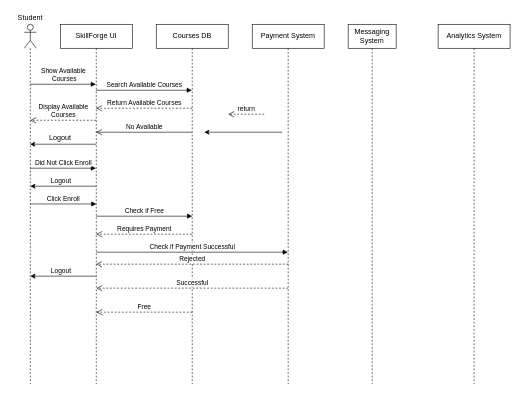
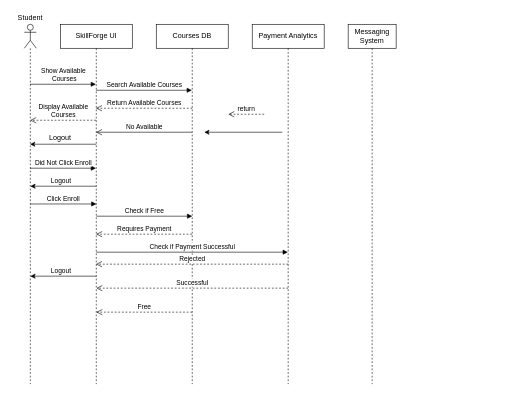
  <mxCell id="0" />
  <mxCell id="1" parent="0" />
  <mxCell id="2" value="SkillForge UI" style="shape=umlLifeline;perimeter=lifelinePerimeter;whiteSpace=wrap;html=1;container=1;dropTarget=0;collapsible=0;recursiveResize=0;outlineConnect=0;portConstraint=eastwest;newEdgeStyle={&quot;curved&quot;:0,&quot;rounded&quot;:0};" vertex="1" parent="1"><mxGeometry x="100" y="40" width="120" height="600" as="geometry" /></mxCell>
  <mxCell id="3" value="" style="shape=umlLifeline;perimeter=lifelinePerimeter;whiteSpace=wrap;html=1;container=1;dropTarget=0;collapsible=0;recursiveResize=0;outlineConnect=0;portConstraint=eastwest;newEdgeStyle={&quot;curved&quot;:0,&quot;rounded&quot;:0};participant=umlActor;" vertex="1" parent="1"><mxGeometry x="40" y="40" width="20" height="600" as="geometry" /></mxCell>
  <mxCell id="4" value="Courses DB" style="shape=umlLifeline;perimeter=lifelinePerimeter;whiteSpace=wrap;html=1;container=1;dropTarget=0;collapsible=0;recursiveResize=0;outlineConnect=0;portConstraint=eastwest;newEdgeStyle={&quot;curved&quot;:0,&quot;rounded&quot;:0};" vertex="1" parent="1"><mxGeometry x="260" y="40" width="120" height="600" as="geometry" /></mxCell>
- <mxCell id="5" value="Payment System" style="shape=umlLifeline;perimeter=lifelinePerimeter;whiteSpace=wrap;html=1;container=1;dropTarget=0;collapsible=0;recursiveResize=0;outlineConnect=0;portConstraint=eastwest;newEdgeStyle={&quot;curved&quot;:0,&quot;rounded&quot;:0};" vertex="1" parent="1"><mxGeometry x="420" y="40" width="120" height="600" as="geometry" /></mxCell>
+ <mxCell id="5" value="Payment Analytics" style="shape=umlLifeline;perimeter=lifelinePerimeter;whiteSpace=wrap;html=1;container=1;dropTarget=0;collapsible=0;recursiveResize=0;outlineConnect=0;portConstraint=eastwest;newEdgeStyle={&quot;curved&quot;:0,&quot;rounded&quot;:0};" vertex="1" parent="1"><mxGeometry x="420" y="40" width="120" height="600" as="geometry" /></mxCell>
  <mxCell id="6" value="Messaging System" style="shape=umlLifeline;perimeter=lifelinePerimeter;whiteSpace=wrap;html=1;container=1;dropTarget=0;collapsible=0;recursiveResize=0;outlineConnect=0;portConstraint=eastwest;newEdgeStyle={&quot;curved&quot;:0,&quot;rounded&quot;:0};" vertex="1" parent="1"><mxGeometry x="580" y="40" width="80" height="600" as="geometry" /></mxCell>
- <mxCell id="7" value="Analytics System" style="shape=umlLifeline;perimeter=lifelinePerimeter;whiteSpace=wrap;html=1;container=1;dropTarget=0;collapsible=0;recursiveResize=0;outlineConnect=0;portConstraint=eastwest;newEdgeStyle={&quot;curved&quot;:0,&quot;rounded&quot;:0};" vertex="1" parent="1"><mxGeometry x="730" y="40" width="120" height="600" as="geometry" /></mxCell>
  <mxCell id="8" value="Return Available Courses" style="html=1;verticalAlign=bottom;endArrow=open;dashed=1;endSize=8;curved=0;rounded=0;" edge="1" parent="1" target="2"><mxGeometry relative="1" as="geometry"><mxPoint x="320" y="180" as="sourcePoint" /><mxPoint x="240" y="180" as="targetPoint" /></mxGeometry></mxCell>
  <mxCell id="9" value="Check if Payment Successful" style="html=1;verticalAlign=bottom;endArrow=block;curved=0;rounded=0;" edge="1" parent="1" target="5"><mxGeometry width="80" relative="1" as="geometry"><mxPoint x="160" y="420" as="sourcePoint" /><mxPoint x="240" y="420" as="targetPoint" /></mxGeometry></mxCell>
  <mxCell id="10" value="Show Available&lt;div&gt;&amp;nbsp;Courses&lt;/div&gt;" style="html=1;verticalAlign=bottom;endArrow=block;curved=0;rounded=0;" edge="1" parent="1" source="3" target="2"><mxGeometry width="80" relative="1" as="geometry"><mxPoint x="70" y="120" as="sourcePoint" /><mxPoint x="150" y="120" as="targetPoint" /><Array as="points"><mxPoint x="110" y="140" /></Array></mxGeometry></mxCell>
  <mxCell id="11" value="Search Available Courses" style="html=1;verticalAlign=bottom;endArrow=block;curved=0;rounded=0;" edge="1" parent="1" target="4"><mxGeometry width="80" relative="1" as="geometry"><mxPoint x="159.731" y="150" as="sourcePoint" /><mxPoint x="310" y="150" as="targetPoint" /></mxGeometry></mxCell>
  <mxCell id="12" value="Display Available&lt;div&gt;Courses&lt;/div&gt;" style="html=1;verticalAlign=bottom;endArrow=open;dashed=1;endSize=8;curved=0;rounded=0;" edge="1" parent="1"><mxGeometry relative="1" as="geometry"><mxPoint x="159.5" y="200" as="sourcePoint" /><mxPoint x="49.731" y="200" as="targetPoint" /></mxGeometry></mxCell>
  <mxCell id="13" value="Click Enroll" style="html=1;verticalAlign=bottom;endArrow=block;curved=0;rounded=0;" edge="1" parent="1"><mxGeometry width="80" relative="1" as="geometry"><mxPoint x="50.001" y="339.62" as="sourcePoint" /><mxPoint x="160.27" y="339.62" as="targetPoint" /><Array as="points"><mxPoint x="80.27" y="339.62" /><mxPoint x="110.27" y="339.62" /></Array></mxGeometry></mxCell>
  <mxCell id="14" value="No Available" style="html=1;verticalAlign=bottom;endArrow=open;dashed=0;endSize=8;curved=0;rounded=0;" edge="1" parent="1" source="4" target="2"><mxGeometry relative="1" as="geometry"><mxPoint x="270" y="220" as="sourcePoint" /><mxPoint x="210" y="220" as="targetPoint" /><Array as="points"><mxPoint x="220" y="220" /></Array></mxGeometry></mxCell>
  <mxCell id="15" value="" style="endArrow=classic;html=1;rounded=0;" edge="1" parent="1"><mxGeometry width="50" height="50" relative="1" as="geometry"><mxPoint x="470.27" y="220" as="sourcePoint" /><mxPoint x="340.001" y="220" as="targetPoint" /></mxGeometry></mxCell>
  <mxCell id="16" value="" style="endArrow=classic;html=1;rounded=0;" edge="1" parent="1" target="3"><mxGeometry width="50" height="50" relative="1" as="geometry"><mxPoint x="160" y="240" as="sourcePoint" /><mxPoint x="60" y="240" as="targetPoint" /></mxGeometry></mxCell>
  <mxCell id="17" value="Logout" style="text;html=1;whiteSpace=wrap;strokeColor=none;fillColor=none;align=center;verticalAlign=middle;rounded=0;" vertex="1" parent="1"><mxGeometry x="70" y="220" width="60" height="20" as="geometry" /></mxCell>
  <mxCell id="18" value="Check if Free" style="html=1;verticalAlign=bottom;endArrow=block;curved=0;rounded=0;" edge="1" parent="1"><mxGeometry x="-0.001" width="80" relative="1" as="geometry"><mxPoint x="160.111" y="360" as="sourcePoint" /><mxPoint x="320" y="360" as="targetPoint" /><Array as="points"><mxPoint x="270.38" y="360" /></Array><mxPoint as="offset" /></mxGeometry></mxCell>
  <mxCell id="19" value="Student" style="text;html=1;whiteSpace=wrap;strokeColor=none;fillColor=none;align=center;verticalAlign=middle;rounded=0;" vertex="1" parent="1"><mxGeometry x="20" y="20" width="60" height="20" as="geometry" /></mxCell>
  <mxCell id="20" value="return" style="html=1;verticalAlign=bottom;endArrow=open;dashed=1;endSize=8;curved=0;rounded=0;" edge="1" parent="1"><mxGeometry relative="1" as="geometry"><mxPoint x="440" y="190" as="sourcePoint" /><mxPoint x="380" y="190" as="targetPoint" /></mxGeometry></mxCell>
  <mxCell id="21" value="Did Not Click Enroll" style="html=1;verticalAlign=bottom;endArrow=block;curved=0;rounded=0;" edge="1" parent="1" source="3" target="2"><mxGeometry width="80" relative="1" as="geometry"><mxPoint x="60" y="280" as="sourcePoint" /><mxPoint x="152.71" y="280" as="targetPoint" /><Array as="points"><mxPoint x="123.21" y="280" /></Array></mxGeometry></mxCell>
  <mxCell id="22" value="" style="endArrow=classic;html=1;rounded=0;" edge="1" parent="1"><mxGeometry width="50" height="50" relative="1" as="geometry"><mxPoint x="160" y="310" as="sourcePoint" /><mxPoint x="50" y="310" as="targetPoint" /></mxGeometry></mxCell>
  <mxCell id="23" value="Logout" style="edgeLabel;html=1;align=center;verticalAlign=middle;resizable=0;points=[];" vertex="1" connectable="0" parent="22"><mxGeometry x="0.473" relative="1" as="geometry"><mxPoint x="21" y="-10" as="offset" /></mxGeometry></mxCell>
  <mxCell id="24" value="Requires Payment" style="html=1;verticalAlign=bottom;endArrow=open;dashed=1;endSize=8;curved=0;rounded=0;" edge="1" parent="1"><mxGeometry relative="1" as="geometry"><mxPoint x="319.5" y="390" as="sourcePoint" /><mxPoint x="159.731" y="390" as="targetPoint" /></mxGeometry></mxCell>
  <mxCell id="25" value="Free" style="html=1;verticalAlign=bottom;endArrow=open;dashed=1;endSize=8;curved=0;rounded=0;" edge="1" parent="1"><mxGeometry relative="1" as="geometry"><mxPoint x="319.77" y="520" as="sourcePoint" /><mxPoint x="160.001" y="520" as="targetPoint" /></mxGeometry></mxCell>
  <mxCell id="26" value="Successful" style="html=1;verticalAlign=bottom;endArrow=open;dashed=1;endSize=8;curved=0;rounded=0;" edge="1" parent="1"><mxGeometry relative="1" as="geometry"><mxPoint x="479.88" y="480" as="sourcePoint" /><mxPoint x="160.111" y="480" as="targetPoint" /></mxGeometry></mxCell>
  <mxCell id="27" value="Rejected" style="html=1;verticalAlign=bottom;endArrow=open;dashed=1;endSize=8;curved=0;rounded=0;" edge="1" parent="1" target="2"><mxGeometry relative="1" as="geometry"><mxPoint x="480" y="440" as="sourcePoint" /><mxPoint x="420" y="440" as="targetPoint" /></mxGeometry></mxCell>
  <mxCell id="28" value="" style="endArrow=classic;html=1;rounded=0;" edge="1" parent="1"><mxGeometry width="50" height="50" relative="1" as="geometry"><mxPoint x="160" y="460" as="sourcePoint" /><mxPoint x="50" y="460" as="targetPoint" /></mxGeometry></mxCell>
  <mxCell id="29" value="Logout" style="edgeLabel;html=1;align=center;verticalAlign=middle;resizable=0;points=[];" vertex="1" connectable="0" parent="28"><mxGeometry x="0.473" relative="1" as="geometry"><mxPoint x="21" y="-10" as="offset" /></mxGeometry></mxCell>
